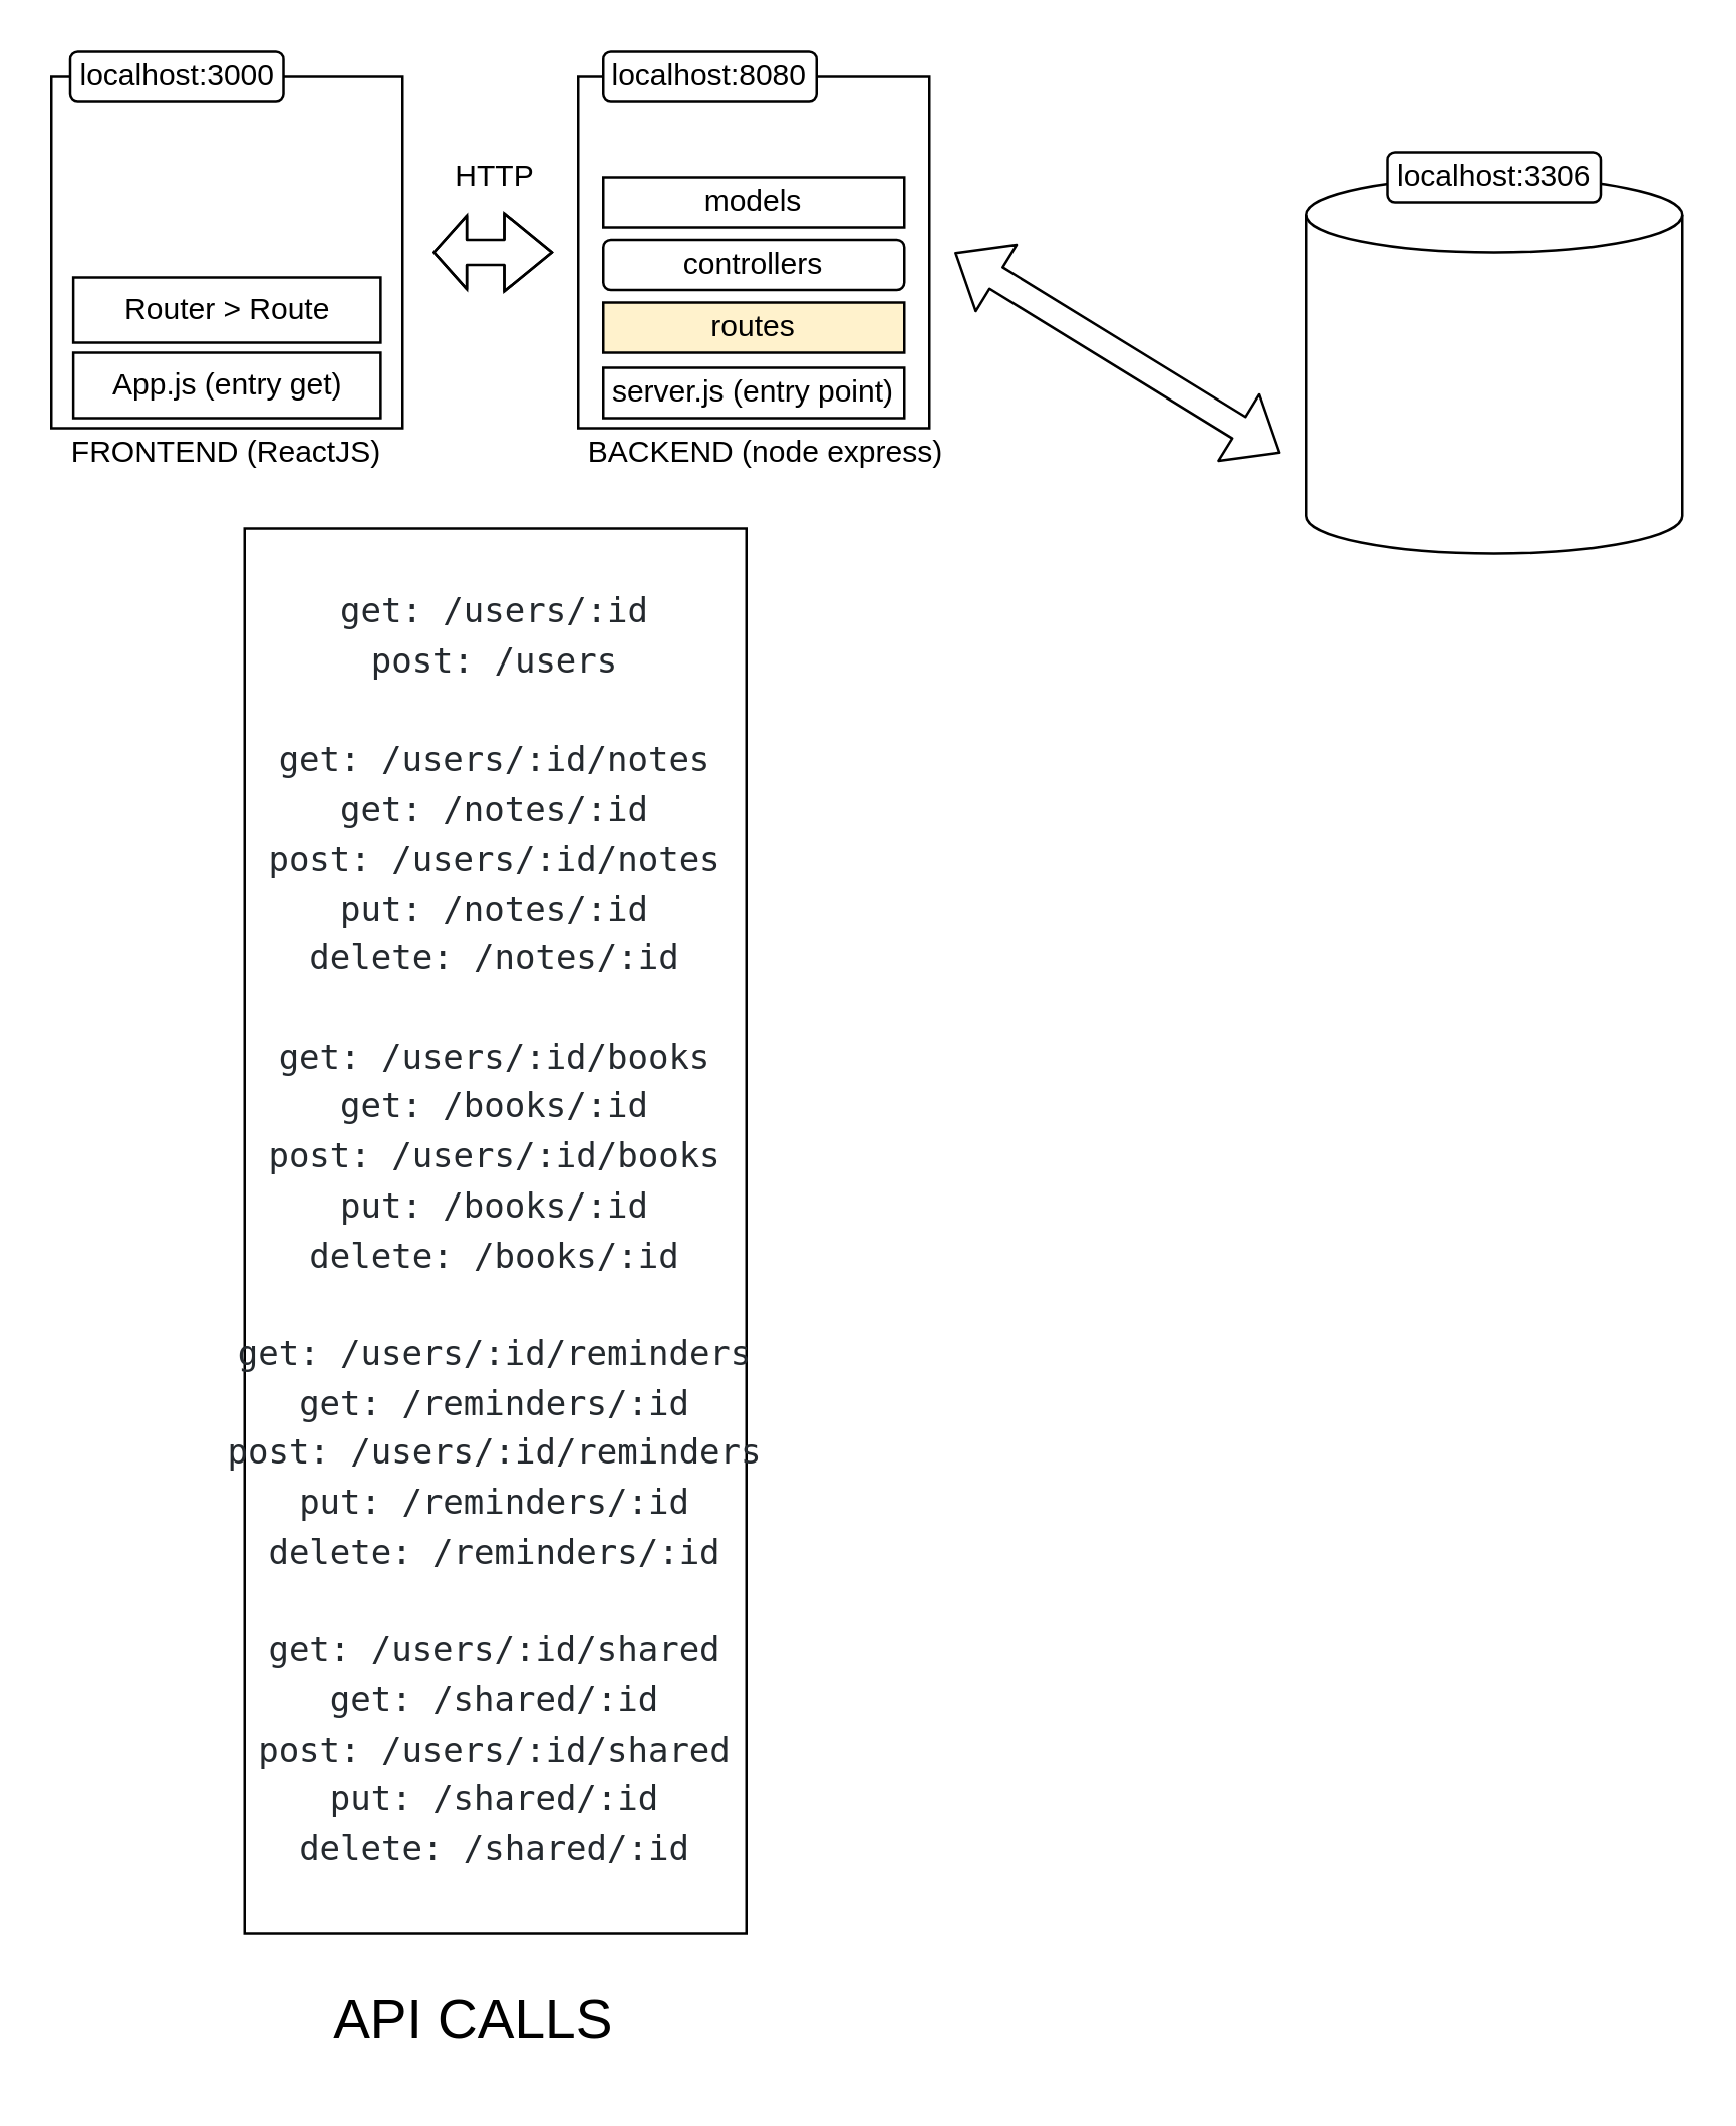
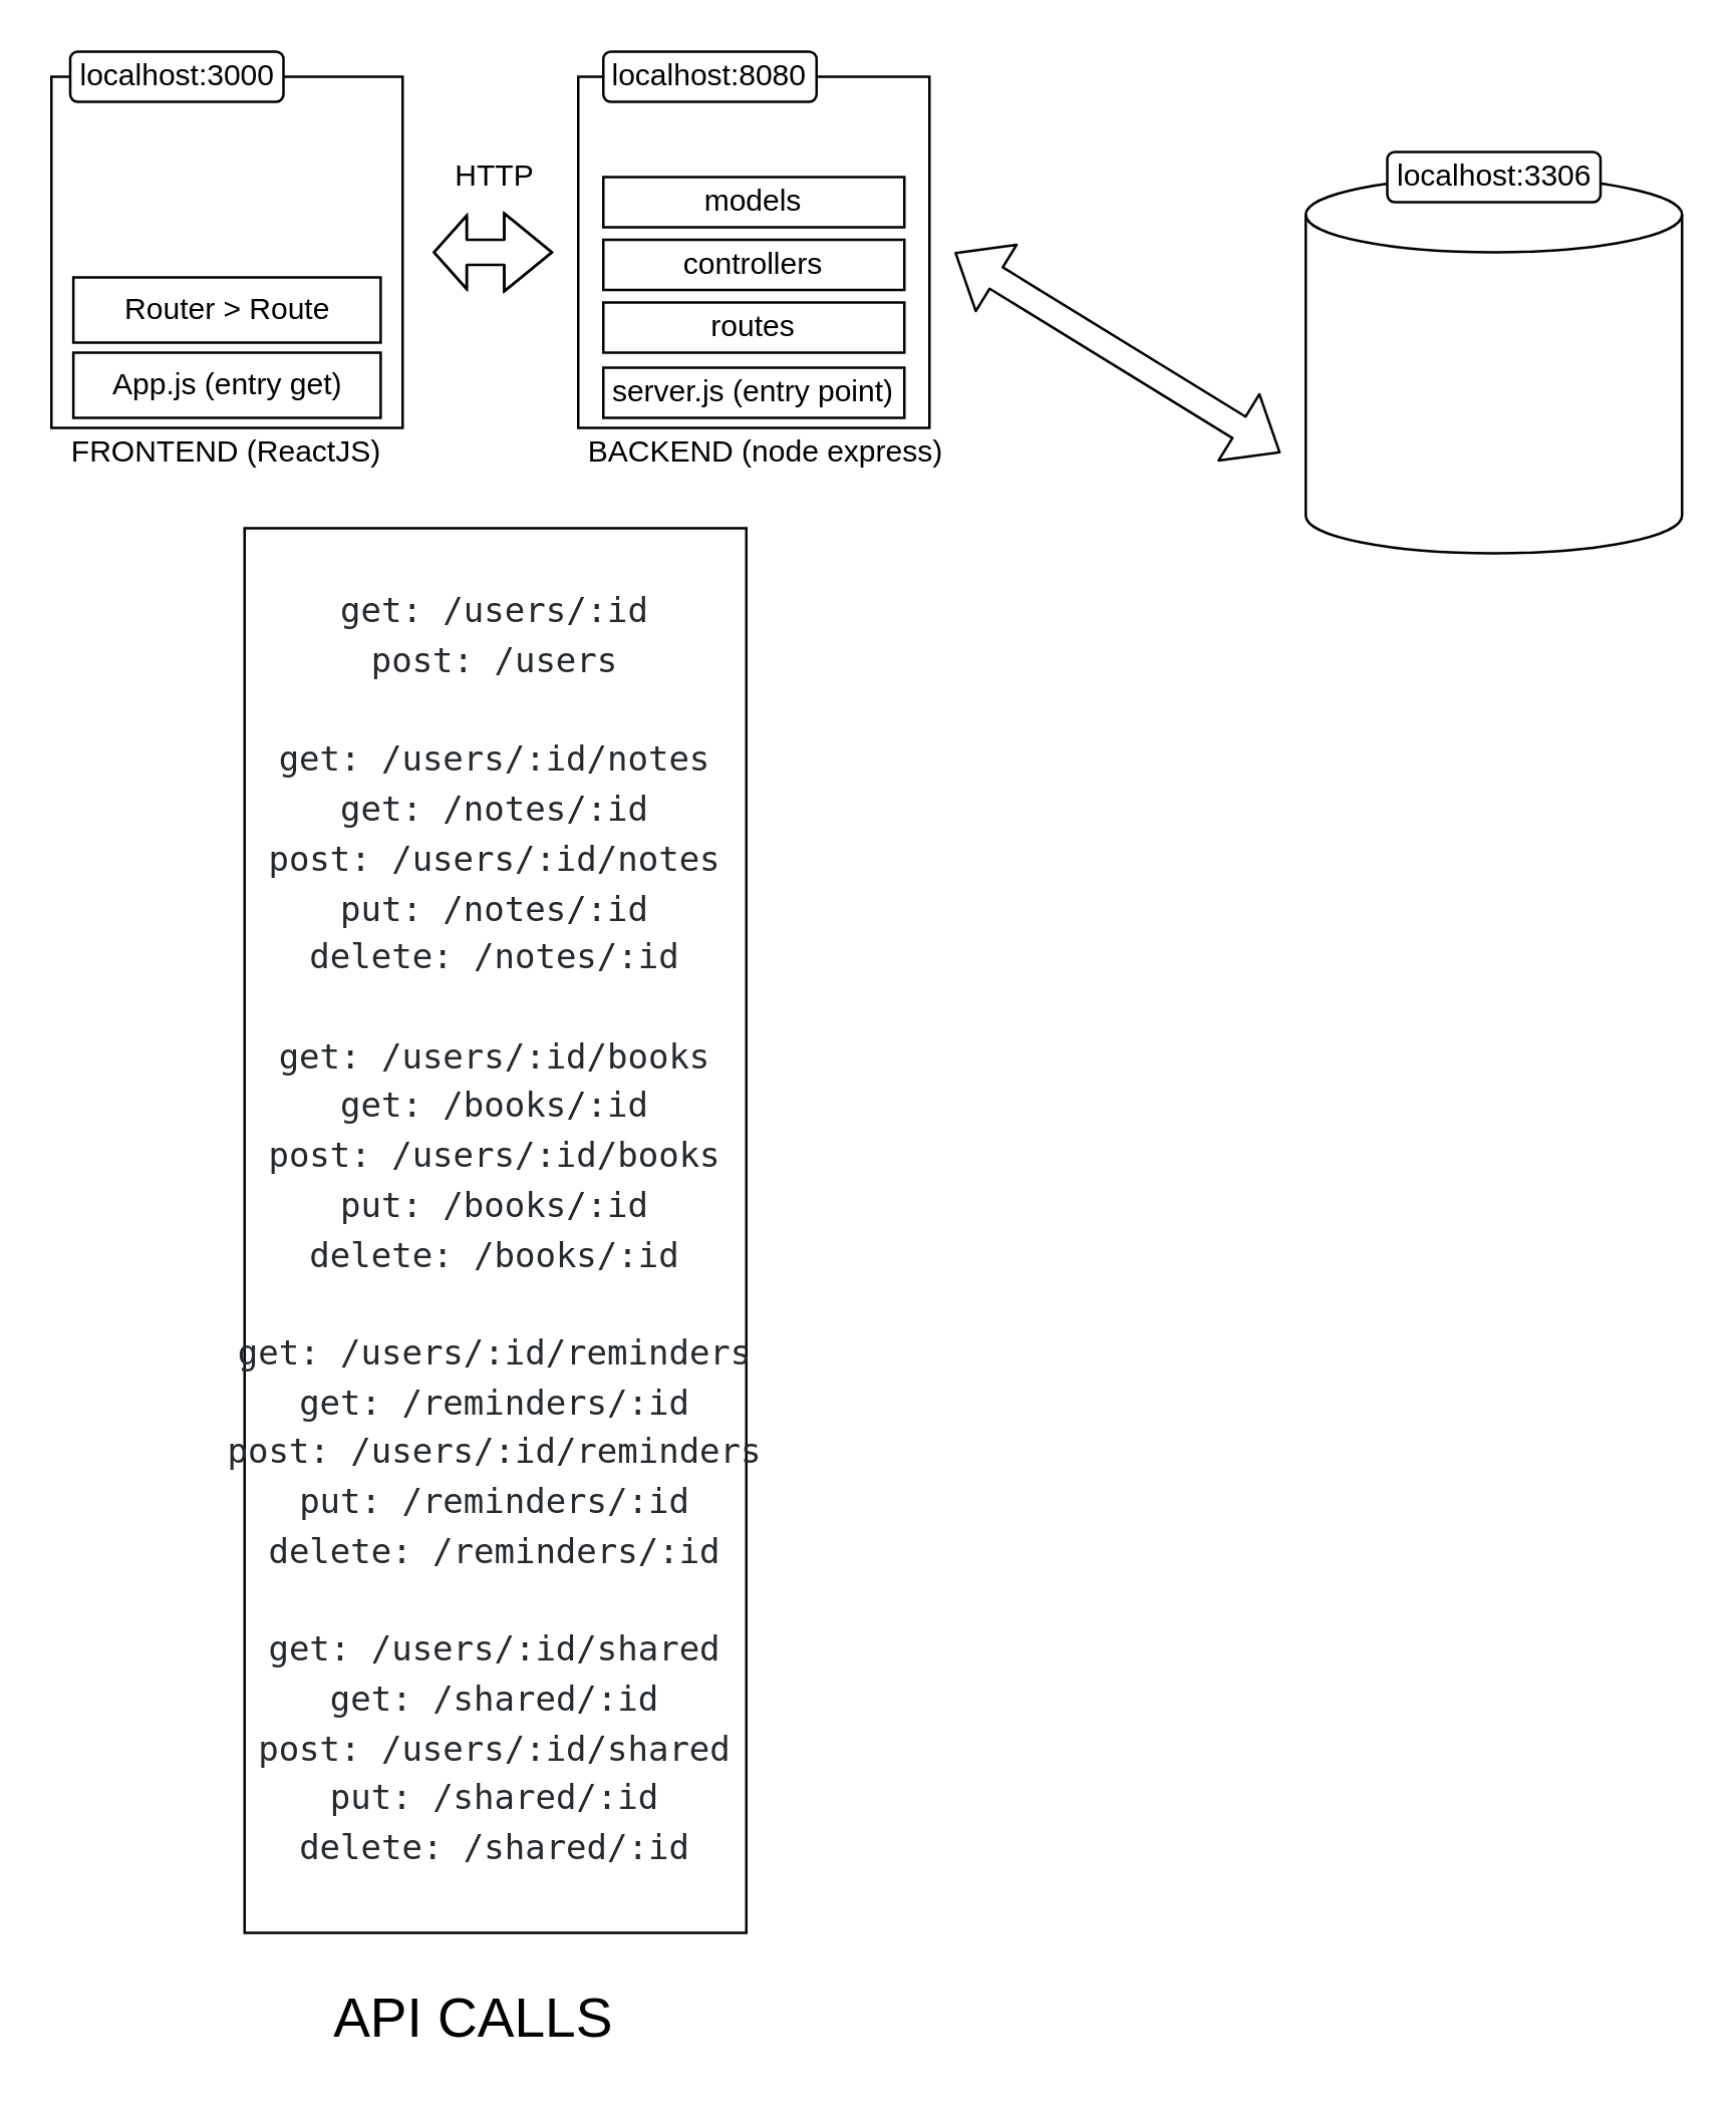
  <mxCell id="0" />
  <mxCell id="1" parent="0" />
  <mxCell id="2" value="" style="whiteSpace=wrap;html=1;aspect=fixed;" vertex="1" parent="1"><mxGeometry x="20" y="30" width="140" height="140" as="geometry" /></mxCell>
  <mxCell id="3" value="localhost:3000" style="rounded=1;whiteSpace=wrap;html=1;" vertex="1" parent="1"><mxGeometry x="27.5" y="20" width="85" height="20" as="geometry" /></mxCell>
  <mxCell id="4" value="FRONTEND (ReactJS)&lt;br&gt;" style="text;html=1;strokeColor=none;fillColor=none;align=center;verticalAlign=middle;whiteSpace=wrap;rounded=0;" vertex="1" parent="1"><mxGeometry x="20" y="170" width="140" height="20" as="geometry" /></mxCell>
  <mxCell id="5" value="App.js (entry get)" style="rounded=0;whiteSpace=wrap;html=1;" vertex="1" parent="1"><mxGeometry x="28.75" y="140" width="122.5" height="26" as="geometry" /></mxCell>
  <mxCell id="6" value="Router &amp;gt; Route" style="rounded=0;whiteSpace=wrap;html=1;" vertex="1" parent="1"><mxGeometry x="28.75" y="110" width="122.5" height="26" as="geometry" /></mxCell>
  <mxCell id="7" value="" style="whiteSpace=wrap;html=1;aspect=fixed;" vertex="1" parent="1"><mxGeometry x="230" y="30" width="140" height="140" as="geometry" /></mxCell>
  <mxCell id="8" value="BACKEND (node express)" style="text;html=1;strokeColor=none;fillColor=none;align=center;verticalAlign=middle;whiteSpace=wrap;rounded=0;" vertex="1" parent="1"><mxGeometry x="230" y="170" width="150" height="20" as="geometry" /></mxCell>
  <mxCell id="9" value="server.js (entry point)" style="rounded=0;whiteSpace=wrap;html=1;" vertex="1" parent="1"><mxGeometry x="240" y="146" width="120" height="20" as="geometry" /></mxCell>
- <mxCell id="10" value="routes" style="rounded=0;whiteSpace=wrap;html=1;fillColor=#fff2cc;" vertex="1" parent="1"><mxGeometry x="240" y="120" width="120" height="20" as="geometry" /></mxCell>
- <mxCell id="11" value="controllers" style="whiteSpace=wrap;html=1;rounded=1;" vertex="1" parent="1"><mxGeometry x="240" y="95" width="120" height="20" as="geometry" /></mxCell>
+ <mxCell id="10" value="routes" style="rounded=0;whiteSpace=wrap;html=1;" vertex="1" parent="1"><mxGeometry x="240" y="120" width="120" height="20" as="geometry" /></mxCell>
+ <mxCell id="11" value="controllers" style="rounded=0;whiteSpace=wrap;html=1;" vertex="1" parent="1"><mxGeometry x="240" y="95" width="120" height="20" as="geometry" /></mxCell>
  <mxCell id="12" value="models" style="rounded=0;whiteSpace=wrap;html=1;" vertex="1" parent="1"><mxGeometry x="240" y="70" width="120" height="20" as="geometry" /></mxCell>
  <mxCell id="13" value="" style="shape=flexArrow;endArrow=classic;startArrow=classic;html=1;startWidth=18.286;startSize=4.017;" edge="1" parent="1"><mxGeometry width="50" height="50" relative="1" as="geometry"><mxPoint x="172" y="100" as="sourcePoint" /><mxPoint x="220" y="100" as="targetPoint" /><Array as="points"><mxPoint x="190" y="100" /></Array></mxGeometry></mxCell>
  <mxCell id="14" value="HTTP" style="text;html=1;strokeColor=none;fillColor=none;align=center;verticalAlign=middle;whiteSpace=wrap;rounded=0;" vertex="1" parent="1"><mxGeometry x="177" y="60" width="40" height="20" as="geometry" /></mxCell>
  <mxCell id="15" value="&lt;pre style=&quot;box-sizing: border-box ; font-family: , &amp;#34;consolas&amp;#34; , &amp;#34;liberation mono&amp;#34; , &amp;#34;menlo&amp;#34; , monospace ; font-size: 13.6px ; margin-top: 0px ; overflow-wrap: normal ; padding: 16px ; overflow: auto ; line-height: 1.45 ; border-radius: 6px ; color: rgb(36 , 41 , 46) ; margin-bottom: 0px&quot;&gt;&lt;pre style=&quot;box-sizing: border-box ; font-family: , &amp;#34;consolas&amp;#34; , &amp;#34;liberation mono&amp;#34; , &amp;#34;menlo&amp;#34; , monospace ; margin-top: 0px ; overflow-wrap: normal ; padding: 16px ; overflow: auto ; line-height: 1.45 ; border-radius: 6px ; margin-bottom: 0px&quot;&gt;&lt;code style=&quot;box-sizing: border-box ; font-family: , &amp;#34;consolas&amp;#34; , &amp;#34;liberation mono&amp;#34; , &amp;#34;menlo&amp;#34; , monospace ; padding: 0px ; margin: 0px ; border-radius: 6px ; word-break: normal ; border: 0px ; display: inline ; overflow: visible ; line-height: inherit ; overflow-wrap: normal&quot;&gt;get: /users/:id&lt;br/&gt;post: /users&lt;br/&gt;&lt;br/&gt;get: /users/:id/notes&lt;br/&gt;get: /notes/:id&lt;br/&gt;post: /users/:id/notes&lt;br/&gt;put: /notes/:id&lt;br/&gt;delete: /notes/:id&lt;br/&gt;&lt;br/&gt;get: /users/:id/books&lt;br/&gt;get: /books/:id&lt;br/&gt;post: /users/:id/books&lt;br/&gt;put: /books/:id&lt;br/&gt;delete: /books/:id&lt;br/&gt;&lt;br/&gt;get: /users/:id/reminders&lt;br/&gt;get: /reminders/:id&lt;br/&gt;post: /users/:id/reminders&lt;br/&gt;put: /reminders/:id&lt;br/&gt;delete: /reminders/:id&lt;br/&gt;&lt;br/&gt;get: /users/:id/shared&lt;br/&gt;get: /shared/:id&lt;br/&gt;post: /users/:id/shared&lt;br/&gt;put: /shared/:id&lt;br/&gt;delete: /shared/:id&lt;/code&gt;&lt;/pre&gt;&lt;/pre&gt;" style="rounded=0;whiteSpace=wrap;html=1;" vertex="1" parent="1"><mxGeometry x="97" y="210" width="200" height="560" as="geometry" /></mxCell>
  <mxCell id="16" value="API CALLS" style="text;html=1;strokeColor=none;fillColor=none;align=center;verticalAlign=middle;whiteSpace=wrap;rounded=0;fontSize=22;" vertex="1" parent="1"><mxGeometry x="87" y="785" width="203" height="40" as="geometry" /></mxCell>
  <mxCell id="17" value="" style="shape=cylinder3;whiteSpace=wrap;html=1;boundedLbl=1;backgroundOutline=1;size=15;fontSize=22;" vertex="1" parent="1"><mxGeometry x="520" y="70" width="150" height="150" as="geometry" /></mxCell>
  <mxCell id="18" value="localhost:8080" style="rounded=1;whiteSpace=wrap;html=1;" vertex="1" parent="1"><mxGeometry x="240" y="20" width="85" height="20" as="geometry" /></mxCell>
  <mxCell id="19" value="localhost:3306" style="rounded=1;whiteSpace=wrap;html=1;" vertex="1" parent="1"><mxGeometry x="552.5" y="60" width="85" height="20" as="geometry" /></mxCell>
  <mxCell id="20" value="" style="shape=flexArrow;endArrow=classic;startArrow=classic;html=1;fontSize=22;" edge="1" parent="1"><mxGeometry width="50" height="50" relative="1" as="geometry"><mxPoint x="380" y="100" as="sourcePoint" /><mxPoint x="510" y="180" as="targetPoint" /></mxGeometry></mxCell>
